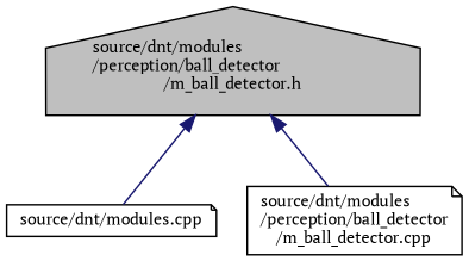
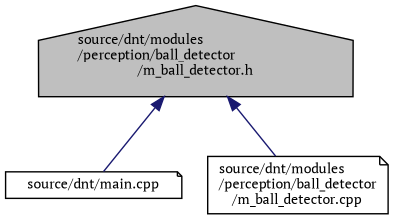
  digraph {
    fontname="PT Serif"
    node [color=black fillcolor=white fontname="PT Serif" fontsize=10 shape=note style=filled]
    edge [color=midnightblue dir=back fontname="PT Serif" fontsize=10 labelfontname=Helvetica labelfontsize=10 style=solid]
    n1 [fillcolor=grey75 fontcolor=black height=0.2 label="source/dnt/modules\l/perception/ball_detector\l/m_ball_detector.h" shape=house width=0.4]
-   n2 [height=0.2 label="source/dnt/modules.cpp" width=0.4]
+   n2 [height=0.2 label="source/dnt/main.cpp" width=0.4]
    n3 [height=0.2 label="source/dnt/modules\l/perception/ball_detector\l/m_ball_detector.cpp" width=0.4]
    n1 -> n2
    n1 -> n3
  }
